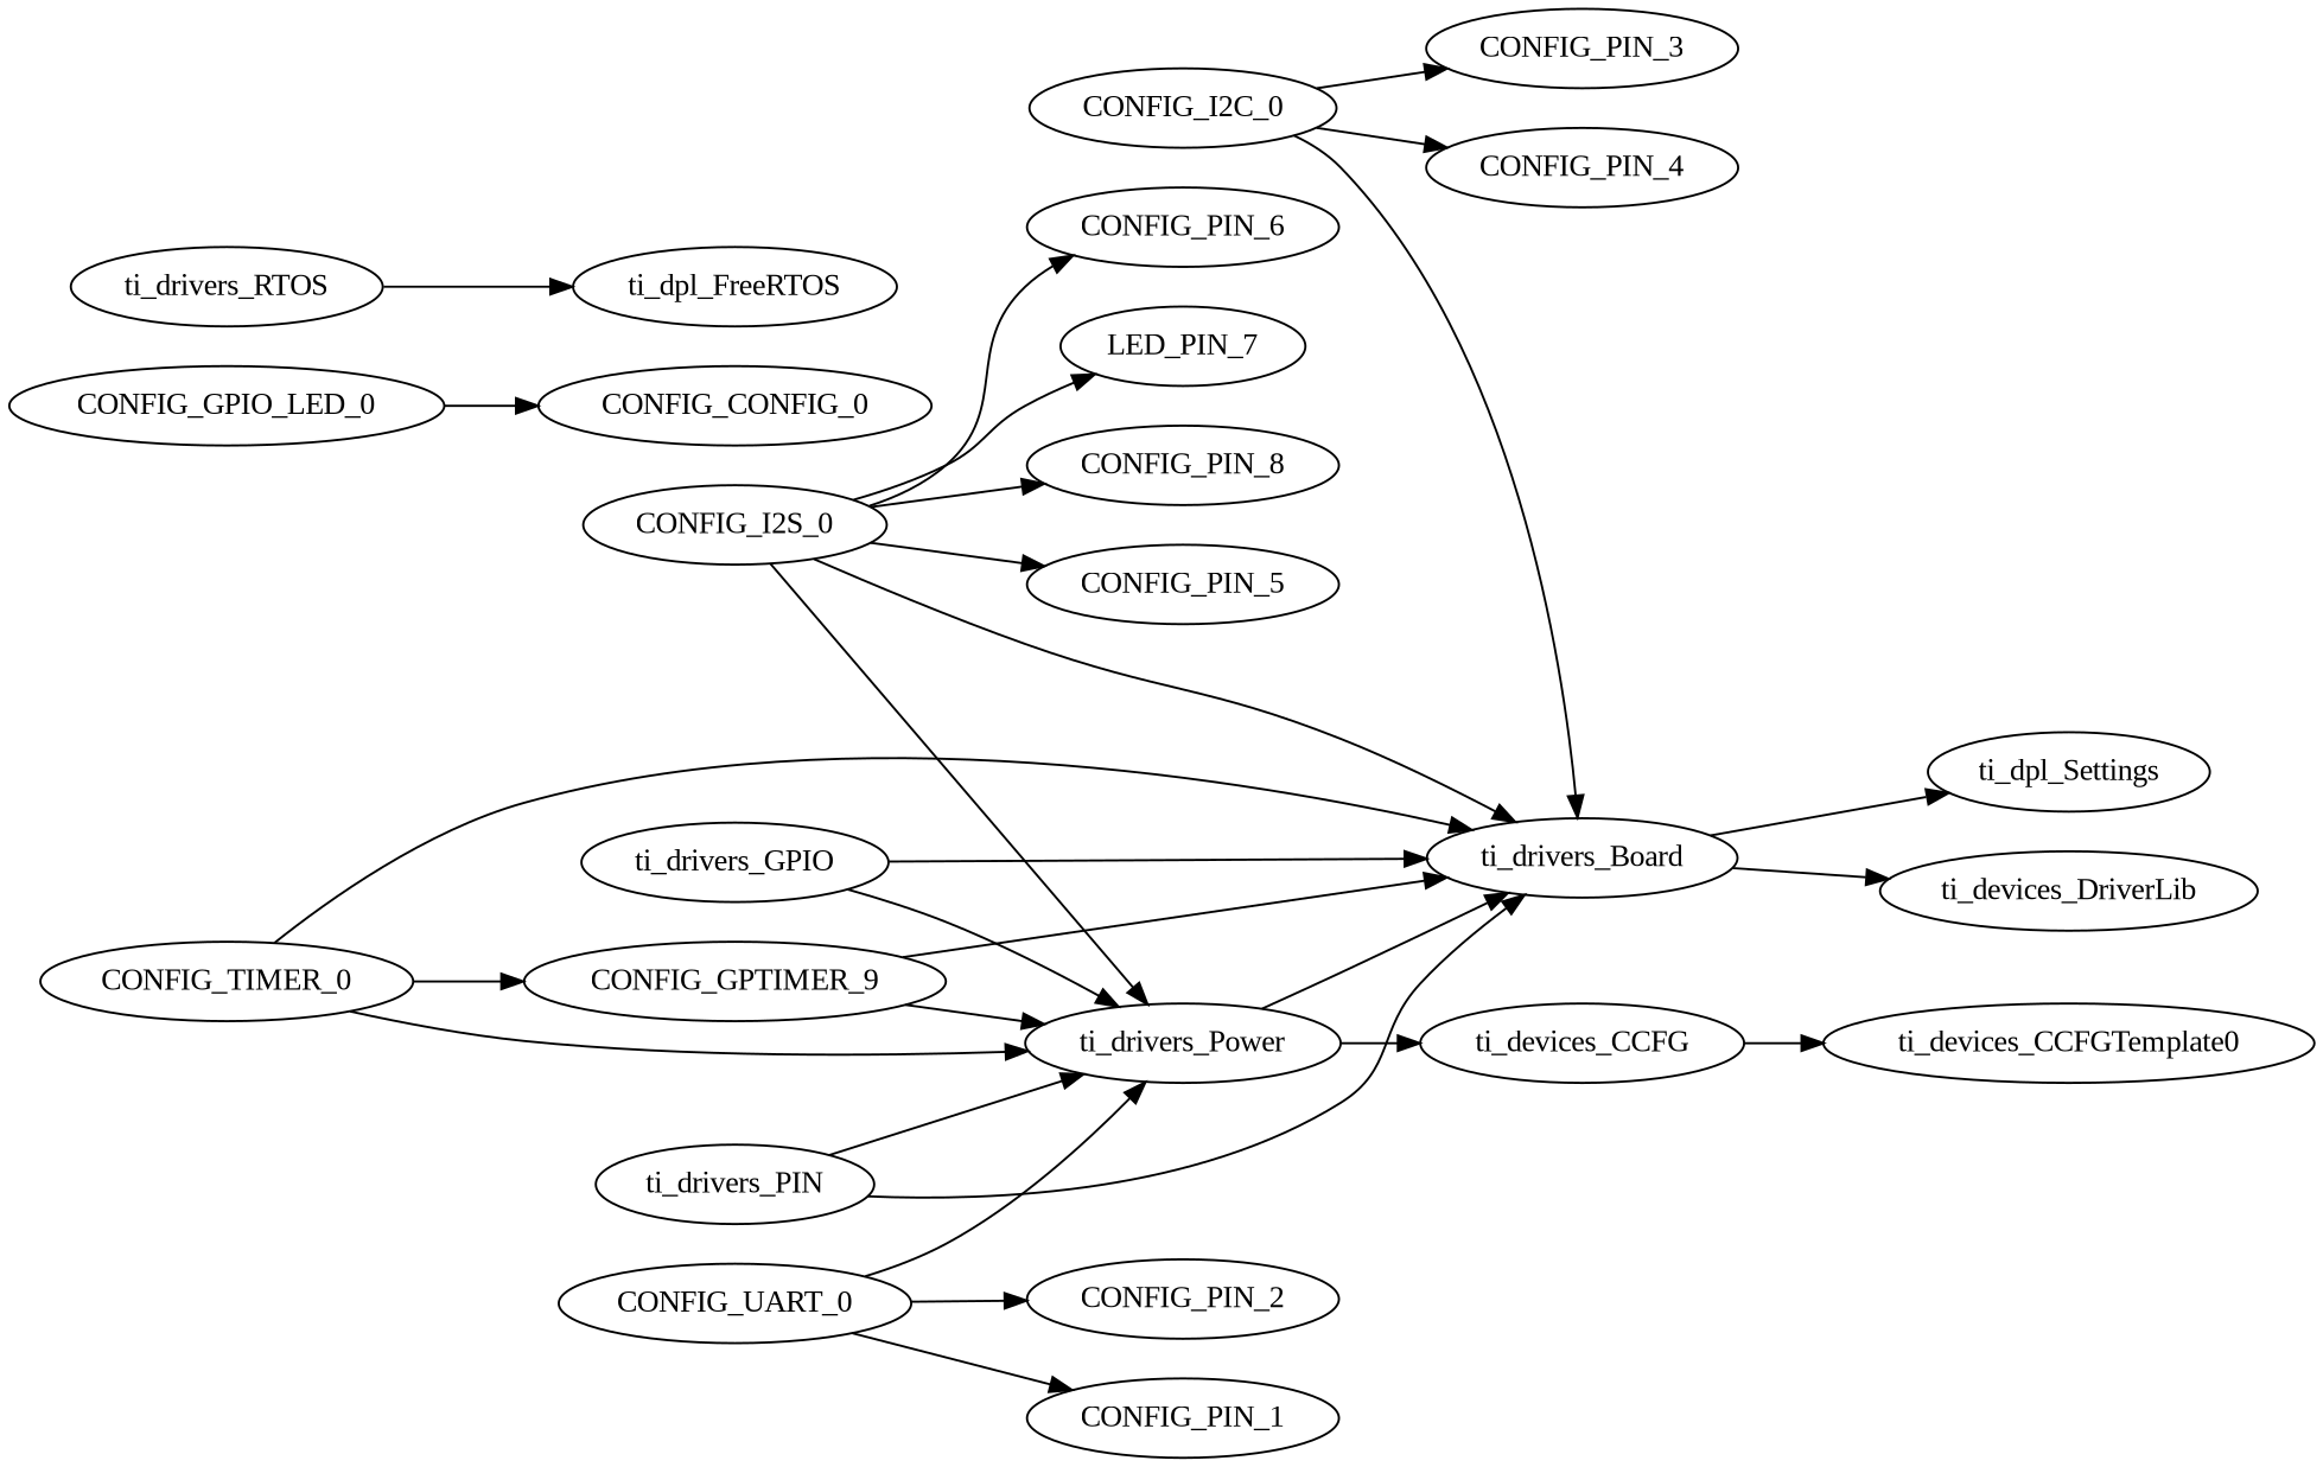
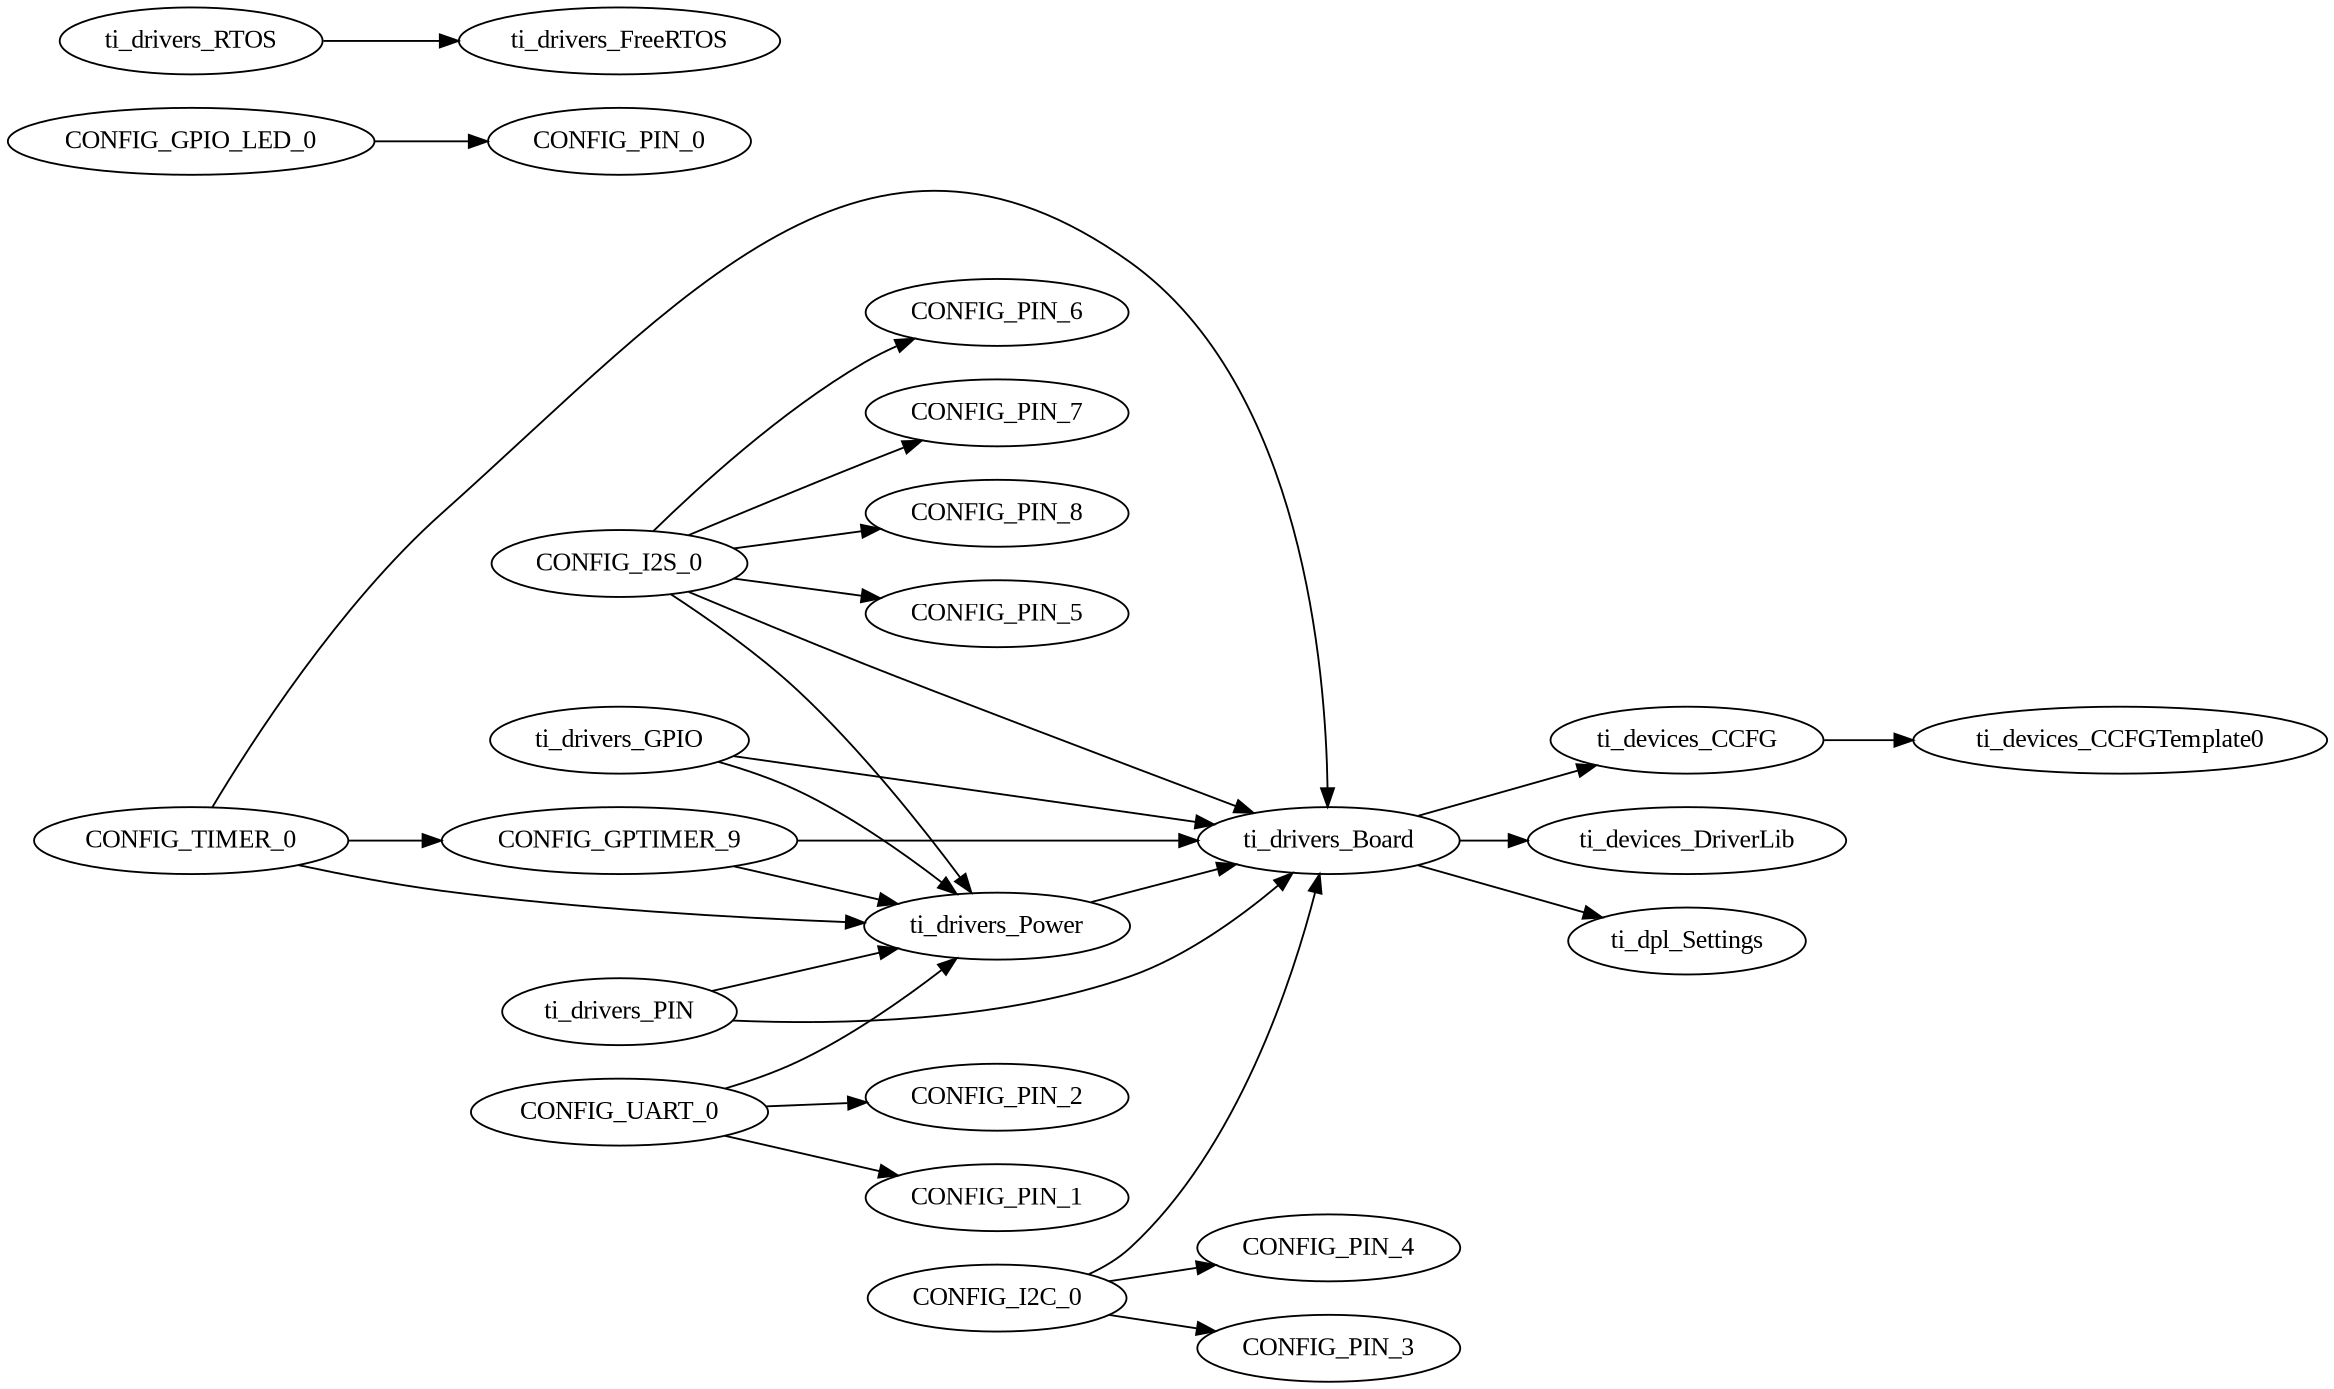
  digraph {
    fontname="Liberation Serif"
    rankdir=LR
    node [fontname="Liberation Serif"]
    edge [fontname="Liberation Serif"]
    ti_devices_CCFG
    ti_devices_CCFGTemplate0
    ti_drivers_Board
    ti_devices_DriverLib
    ti_dpl_Settings
    ti_drivers_GPIO
    ti_drivers_Power
    CONFIG_GPIO_LED_0
-   CONFIG_PIN_0 [label=CONFIG_CONFIG_0]
+   CONFIG_PIN_0
    CONFIG_I2C_0
    CONFIG_PIN_3
    CONFIG_PIN_4
    CONFIG_I2S_0
    CONFIG_PIN_5
    CONFIG_PIN_6
-   CONFIG_PIN_7 [label=LED_PIN_7]
+   CONFIG_PIN_7
    CONFIG_PIN_8
    ti_drivers_PIN
    ti_drivers_RTOS
-   ti_drivers_FreeRTOS [label=ti_dpl_FreeRTOS]
+   ti_drivers_FreeRTOS
    CONFIG_TIMER_0
    n22 [label=CONFIG_GPTIMER_9]
    CONFIG_UART_0
    CONFIG_PIN_1
    CONFIG_PIN_2
    ti_devices_CCFG -> ti_devices_CCFGTemplate0
    ti_drivers_Board -> ti_devices_DriverLib
    ti_drivers_Board -> ti_dpl_Settings
    ti_drivers_GPIO -> ti_drivers_Board
    ti_drivers_GPIO -> ti_drivers_Power
-   ti_drivers_Power -> ti_devices_CCFG
+   ti_drivers_Board -> ti_devices_CCFG
    ti_drivers_Power -> ti_drivers_Board
    CONFIG_GPIO_LED_0 -> CONFIG_PIN_0
    CONFIG_I2C_0 -> ti_drivers_Board
    CONFIG_I2C_0 -> CONFIG_PIN_3
    CONFIG_I2C_0 -> CONFIG_PIN_4
    CONFIG_I2S_0 -> ti_drivers_Board
    CONFIG_I2S_0 -> ti_drivers_Power
    CONFIG_I2S_0 -> CONFIG_PIN_5
    CONFIG_I2S_0 -> CONFIG_PIN_6
    CONFIG_I2S_0 -> CONFIG_PIN_7
    CONFIG_I2S_0 -> CONFIG_PIN_8
    ti_drivers_PIN -> ti_drivers_Board
    ti_drivers_PIN -> ti_drivers_Power
    ti_drivers_RTOS -> ti_drivers_FreeRTOS
    CONFIG_TIMER_0 -> ti_drivers_Board
    CONFIG_TIMER_0 -> ti_drivers_Power
    CONFIG_TIMER_0 -> n22
    n22 -> ti_drivers_Board
    n22 -> ti_drivers_Power
    CONFIG_UART_0 -> ti_drivers_Power
    CONFIG_UART_0 -> CONFIG_PIN_1
    CONFIG_UART_0 -> CONFIG_PIN_2
  }
